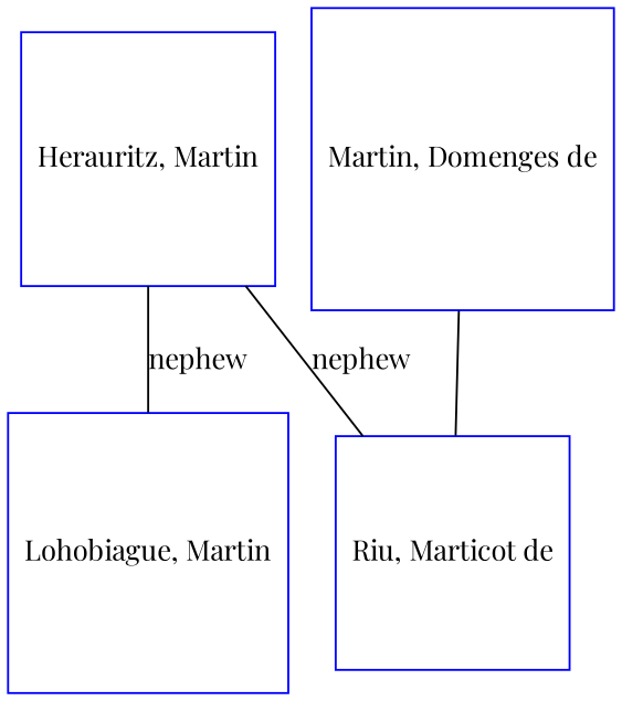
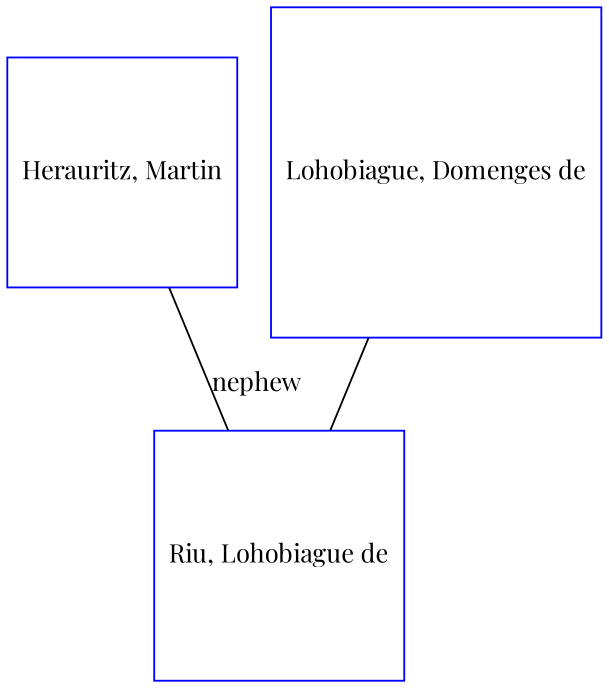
  digraph {
    fontname="Playfair Display"
    node [color=blue fontname="Playfair Display" regular=1 shape=box]
    edge [arrowsize=0.0 dir=none fontname="Playfair Display"]
    n1 [label="Herauritz, Martin"]
-   n2 [label="Martin, Domenges de"]
-   n3 [label="Lohobiague, Martin"]
-   n4 [label="Riu, Marticot de"]
+   n2 [label="Lohobiague, Domenges de"]
+   n4 [label="Riu, Lohobiague de"]
    subgraph sub_1 {
      rank=same
      n1
      n2
    }
-   n1 -> n3 [label=nephew]
    n1 -> n4 [label=nephew]
    n4 -> n2 [arrowsize=""]
  }
